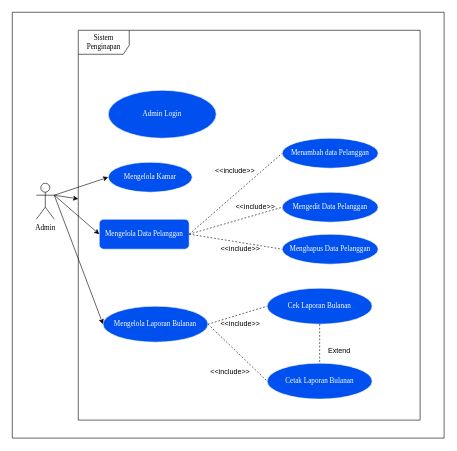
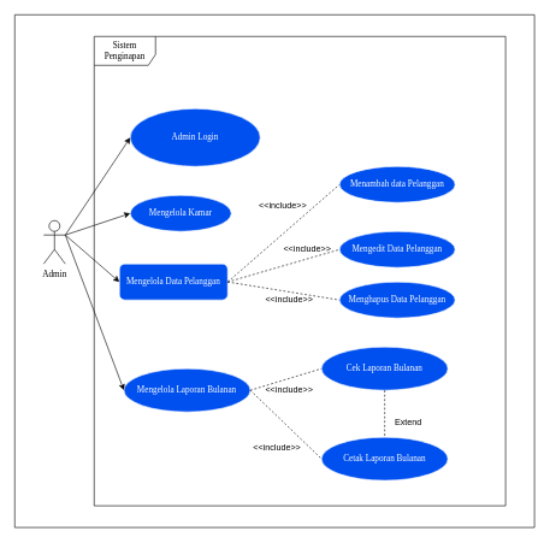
  <mxCell id="0" />
  <mxCell id="1" parent="0" />
  <mxCell id="2" value="" style="swimlane;startSize=0;" vertex="1" parent="1"><mxGeometry x="20" y="20" width="720" height="710" as="geometry" /></mxCell>
  <mxCell id="3" value="Admin" style="shape=umlActor;verticalLabelPosition=bottom;verticalAlign=top;html=1;outlineConnect=0;fontFamily=Times New Roman;" vertex="1" parent="2"><mxGeometry x="40" y="285" width="30" height="60" as="geometry" /></mxCell>
  <mxCell id="4" value="&lt;font color=&quot;#000000&quot;&gt;Sistem Penginapan&lt;/font&gt;" style="shape=umlFrame;whiteSpace=wrap;html=1;pointerEvents=0;fontFamily=Times New Roman;width=85;height=40;fillColor=#ffffff;" vertex="1" parent="2"><mxGeometry x="110" y="30" width="570" height="650" as="geometry" /></mxCell>
  <mxCell id="5" value="Mengelola Kamar" style="ellipse;whiteSpace=wrap;html=1;fontFamily=Times New Roman;fillColor=#0050ef;fontColor=#ffffff;strokeColor=#ffffff;" vertex="1" parent="2"><mxGeometry x="160" y="250" width="140" height="50" as="geometry" /></mxCell>
  <mxCell id="6" style="rounded=0;orthogonalLoop=1;jettySize=auto;html=1;exitX=1;exitY=0.333;exitDx=0;exitDy=0;exitPerimeter=0;entryX=0;entryY=0.5;entryDx=0;entryDy=0;fontFamily=Times New Roman;" edge="1" parent="2" source="3" target="5"><mxGeometry relative="1" as="geometry" /></mxCell>
  <mxCell id="7" value="Mengelola Data Pelanggan" style="whiteSpace=wrap;html=1;fontFamily=Times New Roman;fillColor=#0050ef;fontColor=#ffffff;strokeColor=#ffffff;rounded=1;" vertex="1" parent="2"><mxGeometry x="145" y="345" width="150" height="50" as="geometry" /></mxCell>
  <mxCell id="8" style="rounded=0;orthogonalLoop=1;jettySize=auto;html=1;exitX=1;exitY=0.333;exitDx=0;exitDy=0;exitPerimeter=0;entryX=0;entryY=0.5;entryDx=0;entryDy=0;fontFamily=Times New Roman;" edge="1" parent="2" source="3" target="7"><mxGeometry relative="1" as="geometry" /></mxCell>
  <mxCell id="9" value="Mengelola Laporan Bulanan" style="ellipse;whiteSpace=wrap;html=1;fontFamily=Times New Roman;fillColor=#0050ef;fontColor=#ffffff;strokeColor=#ffffff;" vertex="1" parent="2"><mxGeometry x="151.25" y="490" width="175" height="60" as="geometry" /></mxCell>
  <mxCell id="10" style="rounded=0;orthogonalLoop=1;jettySize=auto;html=1;exitX=1;exitY=0.333;exitDx=0;exitDy=0;exitPerimeter=0;entryX=0;entryY=0.5;entryDx=0;entryDy=0;fontFamily=Times New Roman;" edge="1" parent="2" source="3" target="9"><mxGeometry relative="1" as="geometry" /></mxCell>
  <mxCell id="11" style="edgeStyle=orthogonalEdgeStyle;rounded=0;orthogonalLoop=1;jettySize=auto;html=1;exitX=0.5;exitY=1;exitDx=0;exitDy=0;fontFamily=Times New Roman;" edge="1" parent="2" source="7" target="7"><mxGeometry relative="1" as="geometry" /></mxCell>
  <mxCell id="12" value="Menambah data Pelanggan" style="ellipse;whiteSpace=wrap;html=1;fontFamily=Times New Roman;fillColor=#0050ef;fontColor=#ffffff;strokeColor=#ffffff;" vertex="1" parent="2"><mxGeometry x="450" y="210" width="160" height="50" as="geometry" /></mxCell>
  <mxCell id="13" style="edgeStyle=none;rounded=0;orthogonalLoop=1;jettySize=auto;html=1;exitX=1;exitY=0.5;exitDx=0;exitDy=0;entryX=0;entryY=0.5;entryDx=0;entryDy=0;endArrow=none;endFill=0;dashed=1;" edge="1" parent="2" source="7" target="12"><mxGeometry relative="1" as="geometry" /></mxCell>
  <mxCell id="14" value="Mengedit Data Pelanggan" style="ellipse;whiteSpace=wrap;html=1;fontFamily=Times New Roman;fillColor=#0050ef;fontColor=#ffffff;strokeColor=#ffffff;" vertex="1" parent="2"><mxGeometry x="450" y="300" width="160" height="50" as="geometry" /></mxCell>
  <mxCell id="15" style="edgeStyle=none;rounded=0;orthogonalLoop=1;jettySize=auto;html=1;exitX=1;exitY=0.5;exitDx=0;exitDy=0;entryX=0;entryY=0.5;entryDx=0;entryDy=0;endArrow=none;endFill=0;dashed=1;" edge="1" parent="2" source="7" target="14"><mxGeometry relative="1" as="geometry" /></mxCell>
  <mxCell id="16" value="Menghapus Data Pelanggan" style="ellipse;whiteSpace=wrap;html=1;fontFamily=Times New Roman;fillColor=#0050ef;fontColor=#ffffff;strokeColor=#ffffff;" vertex="1" parent="2"><mxGeometry x="450" y="370" width="160" height="50" as="geometry" /></mxCell>
  <mxCell id="17" style="edgeStyle=none;rounded=0;orthogonalLoop=1;jettySize=auto;html=1;exitX=1;exitY=0.5;exitDx=0;exitDy=0;entryX=0;entryY=0.5;entryDx=0;entryDy=0;endArrow=none;endFill=0;dashed=1;" edge="1" parent="2" source="7" target="16"><mxGeometry relative="1" as="geometry" /></mxCell>
  <mxCell id="18" value="Cek Laporan Bulanan" style="ellipse;whiteSpace=wrap;html=1;fontFamily=Times New Roman;fillColor=#0050ef;fontColor=#ffffff;strokeColor=#ffffff;" vertex="1" parent="2"><mxGeometry x="425" y="460" width="175" height="60" as="geometry" /></mxCell>
  <mxCell id="19" style="edgeStyle=none;rounded=0;orthogonalLoop=1;jettySize=auto;html=1;exitX=1;exitY=0.5;exitDx=0;exitDy=0;entryX=0;entryY=0.5;entryDx=0;entryDy=0;endArrow=none;endFill=0;dashed=1;" edge="1" parent="2" source="9" target="18"><mxGeometry relative="1" as="geometry" /></mxCell>
  <mxCell id="20" value="Cetak Laporan Bulanan" style="ellipse;whiteSpace=wrap;html=1;fontFamily=Times New Roman;fillColor=#0050ef;fontColor=#ffffff;strokeColor=#ffffff;" vertex="1" parent="2"><mxGeometry x="425" y="585" width="175" height="60" as="geometry" /></mxCell>
  <mxCell id="21" style="edgeStyle=none;rounded=0;orthogonalLoop=1;jettySize=auto;html=1;exitX=1;exitY=0.5;exitDx=0;exitDy=0;entryX=0;entryY=0.5;entryDx=0;entryDy=0;endArrow=none;endFill=0;dashed=1;" edge="1" parent="2" source="9" target="20"><mxGeometry relative="1" as="geometry" /></mxCell>
  <mxCell id="22" value="" style="edgeStyle=none;rounded=0;orthogonalLoop=1;jettySize=auto;html=1;endArrow=none;endFill=0;dashed=1;" edge="1" parent="2" source="18" target="20"><mxGeometry relative="1" as="geometry" /></mxCell>
  <mxCell id="23" value="&amp;lt;&amp;lt;include&amp;gt;&amp;gt;" style="text;html=1;align=center;verticalAlign=middle;resizable=0;points=[];autosize=1;strokeColor=none;fillColor=none;" vertex="1" parent="2"><mxGeometry x="317.5" y="585" width="90" height="30" as="geometry" /></mxCell>
  <mxCell id="24" value="&amp;lt;&amp;lt;include&amp;gt;&amp;gt;" style="text;html=1;align=center;verticalAlign=middle;resizable=0;points=[];autosize=1;strokeColor=none;fillColor=none;" vertex="1" parent="2"><mxGeometry x="360" y="310" width="90" height="30" as="geometry" /></mxCell>
  <mxCell id="25" value="Extend" style="text;html=1;align=center;verticalAlign=middle;resizable=0;points=[];autosize=1;strokeColor=none;fillColor=none;" vertex="1" parent="2"><mxGeometry x="515" y="550" width="60" height="30" as="geometry" /></mxCell>
  <mxCell id="26" value="&amp;lt;&amp;lt;include&amp;gt;&amp;gt;" style="text;html=1;align=center;verticalAlign=middle;resizable=0;points=[];autosize=1;strokeColor=none;fillColor=none;" vertex="1" parent="2"><mxGeometry x="326.25" y="250" width="90" height="30" as="geometry" /></mxCell>
  <mxCell id="27" value="&amp;lt;&amp;lt;include&amp;gt;&amp;gt;" style="text;html=1;align=center;verticalAlign=middle;resizable=0;points=[];autosize=1;strokeColor=none;fillColor=none;" vertex="1" parent="2"><mxGeometry x="335" y="380" width="90" height="30" as="geometry" /></mxCell>
  <mxCell id="28" value="&amp;lt;&amp;lt;include&amp;gt;&amp;gt;" style="text;html=1;align=center;verticalAlign=middle;resizable=0;points=[];autosize=1;strokeColor=none;fillColor=none;" vertex="1" parent="2"><mxGeometry x="335" y="505" width="90" height="30" as="geometry" /></mxCell>
  <mxCell id="29" value="Admin Login" style="ellipse;whiteSpace=wrap;html=1;fontFamily=Times New Roman;fillColor=#0050ef;fontColor=#ffffff;strokeColor=#ffffff;" vertex="1" parent="2"><mxGeometry x="160" y="130" width="180" height="80" as="geometry" /></mxCell>
- <mxCell id="30" style="edgeStyle=none;rounded=0;orthogonalLoop=1;jettySize=auto;html=1;exitX=1;exitY=0.333;exitDx=0;exitDy=0;exitPerimeter=0;" edge="1" parent="2" source="3" target="4"><mxGeometry relative="1" as="geometry" /></mxCell>
+ <mxCell id="30" style="edgeStyle=none;rounded=0;orthogonalLoop=1;jettySize=auto;html=1;exitX=1;exitY=0.333;exitDx=0;exitDy=0;exitPerimeter=0;entryX=0;entryY=0.5;entryDx=0;entryDy=0;" edge="1" parent="2" source="3" target="29"><mxGeometry relative="1" as="geometry" /></mxCell>
